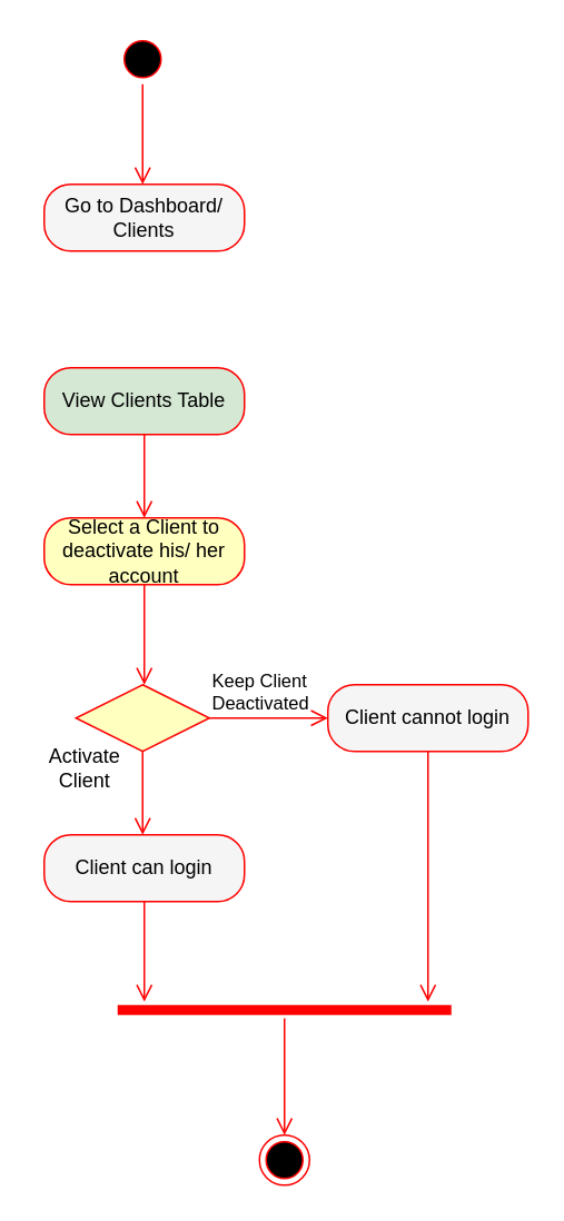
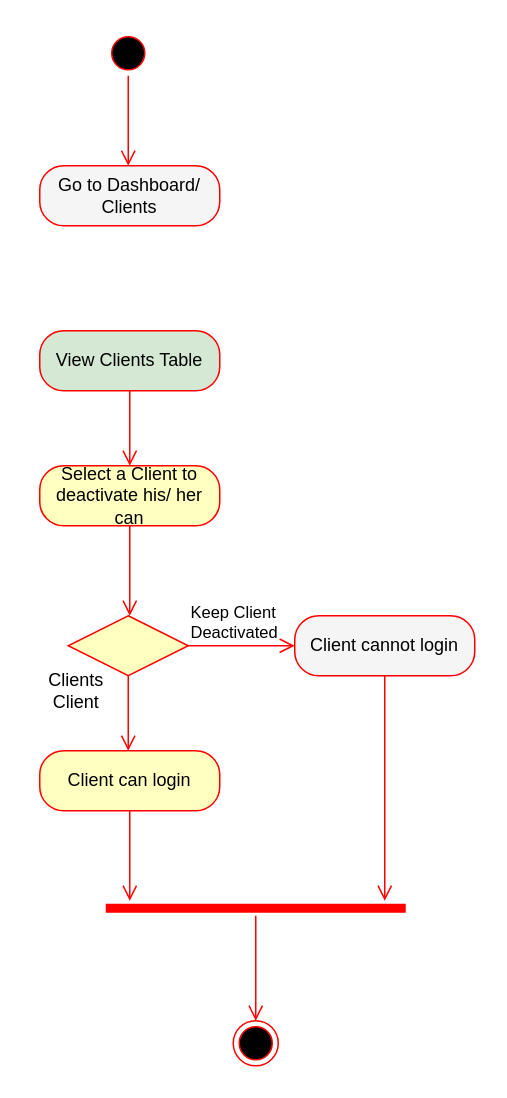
  <mxCell id="0" />
  <mxCell id="1" parent="0" />
  <mxCell id="2" value="" style="ellipse;html=1;shape=startState;fillColor=#000000;strokeColor=#ff0000;" vertex="1" parent="1"><mxGeometry x="70" y="20" width="30" height="30" as="geometry" /></mxCell>
  <mxCell id="3" value="" style="edgeStyle=orthogonalEdgeStyle;html=1;verticalAlign=bottom;endArrow=open;endSize=8;strokeColor=#ff0000;" edge="1" source="2" parent="1"><mxGeometry relative="1" as="geometry"><mxPoint x="85" y="110" as="targetPoint" /></mxGeometry></mxCell>
  <mxCell id="4" value="Go to Dashboard/ Clients" style="rounded=1;whiteSpace=wrap;html=1;arcSize=40;fontColor=#000000;fillColor=#f5f5f5;strokeColor=#ff0000;" vertex="1" parent="1"><mxGeometry x="26" y="110" width="120" height="40" as="geometry" /></mxCell>
  <mxCell id="5" value="View Clients Table" style="rounded=1;whiteSpace=wrap;html=1;arcSize=40;fontColor=#000000;fillColor=#d5e8d4;strokeColor=#ff0000;" vertex="1" parent="1"><mxGeometry x="26" y="220" width="120" height="40" as="geometry" /></mxCell>
  <mxCell id="6" value="" style="edgeStyle=orthogonalEdgeStyle;html=1;verticalAlign=bottom;endArrow=open;endSize=8;strokeColor=#ff0000;" edge="1" source="5" parent="1"><mxGeometry relative="1" as="geometry"><mxPoint x="86" y="310" as="targetPoint" /></mxGeometry></mxCell>
- <mxCell id="7" value="Select a Client to deactivate his/ her account" style="rounded=1;whiteSpace=wrap;html=1;arcSize=40;fontColor=#000000;fillColor=#ffffc0;strokeColor=#ff0000;" vertex="1" parent="1"><mxGeometry x="26" y="310" width="120" height="40" as="geometry" /></mxCell>
+ <mxCell id="7" value="Select a Client to deactivate his/ her can" style="rounded=1;whiteSpace=wrap;html=1;arcSize=40;fontColor=#000000;fillColor=#ffffc0;strokeColor=#ff0000;" vertex="1" parent="1"><mxGeometry x="26" y="310" width="120" height="40" as="geometry" /></mxCell>
  <mxCell id="8" value="" style="edgeStyle=orthogonalEdgeStyle;html=1;verticalAlign=bottom;endArrow=open;endSize=8;strokeColor=#ff0000;" edge="1" source="7" parent="1"><mxGeometry relative="1" as="geometry"><mxPoint x="86" y="410" as="targetPoint" /></mxGeometry></mxCell>
  <mxCell id="9" value="" style="rhombus;whiteSpace=wrap;html=1;fillColor=#ffffc0;strokeColor=#ff0000;" vertex="1" parent="1"><mxGeometry x="45" y="410" width="80" height="40" as="geometry" /></mxCell>
  <mxCell id="10" value="Keep Client&lt;br&gt;Deactivated" style="edgeStyle=orthogonalEdgeStyle;html=1;align=left;verticalAlign=bottom;endArrow=open;endSize=8;strokeColor=#ff0000;" edge="1" source="9" parent="1"><mxGeometry x="-1" relative="1" as="geometry"><mxPoint x="196" y="430" as="targetPoint" /></mxGeometry></mxCell>
  <mxCell id="11" value="" style="edgeStyle=orthogonalEdgeStyle;html=1;align=left;verticalAlign=top;endArrow=open;endSize=8;strokeColor=#ff0000;" edge="1" source="9" parent="1"><mxGeometry x="-1" relative="1" as="geometry"><mxPoint x="85" y="500" as="targetPoint" /><Array as="points"><mxPoint x="85" y="500" /><mxPoint x="85" y="500" /></Array></mxGeometry></mxCell>
- <mxCell id="12" value="Activate &lt;br&gt;Client" style="text;html=1;align=center;verticalAlign=middle;resizable=0;points=[];autosize=1;" vertex="1" parent="1"><mxGeometry x="20" y="445" width="60" height="30" as="geometry" /></mxCell>
+ <mxCell id="12" value="Clients &lt;br&gt;Client" style="text;html=1;align=center;verticalAlign=middle;resizable=0;points=[];autosize=1;" vertex="1" parent="1"><mxGeometry x="20" y="445" width="60" height="30" as="geometry" /></mxCell>
  <mxCell id="13" value="Client cannot login" style="rounded=1;whiteSpace=wrap;html=1;arcSize=40;fontColor=#000000;fillColor=#f5f5f5;strokeColor=#ff0000;" vertex="1" parent="1"><mxGeometry x="196" y="410" width="120" height="40" as="geometry" /></mxCell>
  <mxCell id="14" value="" style="edgeStyle=orthogonalEdgeStyle;html=1;verticalAlign=bottom;endArrow=open;endSize=8;strokeColor=#ff0000;" edge="1" source="13" parent="1"><mxGeometry relative="1" as="geometry"><mxPoint x="256" y="600" as="targetPoint" /></mxGeometry></mxCell>
- <mxCell id="15" value="Client can login" style="rounded=1;whiteSpace=wrap;html=1;arcSize=40;fontColor=#000000;fillColor=#f5f5f5;strokeColor=#ff0000;" vertex="1" parent="1"><mxGeometry x="26" y="500" width="120" height="40" as="geometry" /></mxCell>
+ <mxCell id="15" value="Client can login" style="rounded=1;whiteSpace=wrap;html=1;arcSize=40;fontColor=#000000;fillColor=#ffffc0;strokeColor=#ff0000;" vertex="1" parent="1"><mxGeometry x="26" y="500" width="120" height="40" as="geometry" /></mxCell>
  <mxCell id="16" value="" style="edgeStyle=orthogonalEdgeStyle;html=1;verticalAlign=bottom;endArrow=open;endSize=8;strokeColor=#ff0000;" edge="1" source="15" parent="1"><mxGeometry relative="1" as="geometry"><mxPoint x="86" y="600" as="targetPoint" /></mxGeometry></mxCell>
  <mxCell id="17" value="" style="shape=line;html=1;strokeWidth=6;strokeColor=#ff0000;" vertex="1" parent="1"><mxGeometry x="70" y="600" width="200" height="10" as="geometry" /></mxCell>
  <mxCell id="18" value="" style="edgeStyle=orthogonalEdgeStyle;html=1;verticalAlign=bottom;endArrow=open;endSize=8;strokeColor=#ff0000;" edge="1" source="17" parent="1"><mxGeometry relative="1" as="geometry"><mxPoint x="170" y="680" as="targetPoint" /></mxGeometry></mxCell>
  <mxCell id="19" value="" style="ellipse;html=1;shape=endState;fillColor=#000000;strokeColor=#ff0000;" vertex="1" parent="1"><mxGeometry x="155" y="680" width="30" height="30" as="geometry" /></mxCell>
